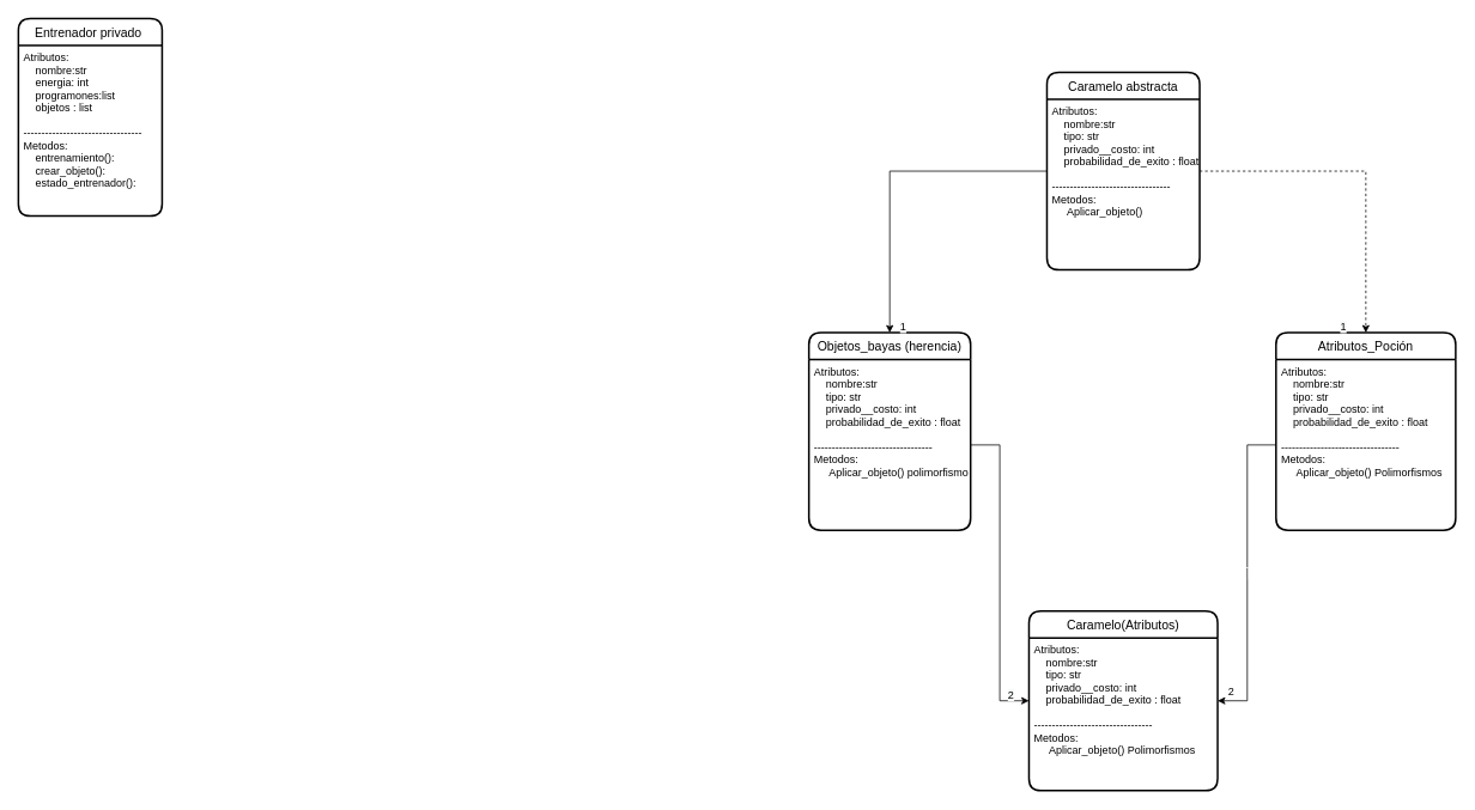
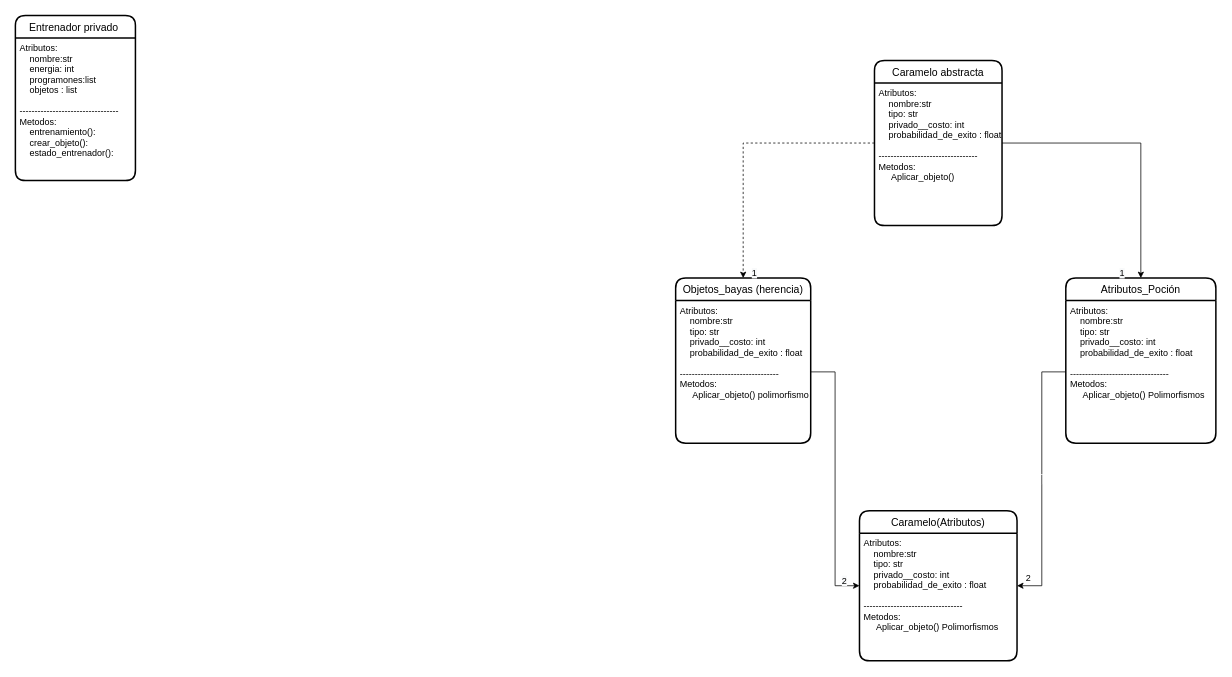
  <mxCell id="0" />
  <mxCell id="1" parent="0" />
  <mxCell id="2" value="Entrenador privado " style="swimlane;childLayout=stackLayout;horizontal=1;startSize=30;horizontalStack=0;rounded=1;fontSize=14;fontStyle=0;strokeWidth=2;resizeParent=0;resizeLast=1;shadow=0;dashed=0;align=center;" vertex="1" parent="1"><mxGeometry x="20" y="20" width="160" height="220" as="geometry" /></mxCell>
  <mxCell id="3" value="Atributos:&#10;    nombre:str&#10;    energia: int&#10;    programones:list&#10;    objetos : list&#10;&#10;---------------------------------&#10;Metodos:&#10;    entrenamiento():&#10;    crear_objeto():&#10;    estado_entrenador():" style="text;strokeColor=none;fillColor=none;spacingLeft=4;spacingRight=4;overflow=hidden;rotatable=0;points=[[0,0.5],[1,0.5]];portConstraint=eastwest;fontSize=12;" vertex="1" parent="2"><mxGeometry y="30" width="160" height="190" as="geometry" /></mxCell>
- <mxCell id="4" value="" style="edgeStyle=orthogonalEdgeStyle;rounded=0;orthogonalLoop=1;jettySize=auto;html=1;" edge="1" parent="1" source="6" target="8"><mxGeometry relative="1" as="geometry" /></mxCell>
- <mxCell id="5" value="" style="edgeStyle=orthogonalEdgeStyle;rounded=0;orthogonalLoop=1;jettySize=auto;html=1;dashed=1;" edge="1" parent="1" source="6" target="10"><mxGeometry relative="1" as="geometry" /></mxCell>
+ <mxCell id="4" value="" style="edgeStyle=orthogonalEdgeStyle;rounded=0;orthogonalLoop=1;jettySize=auto;html=1;dashed=1;" edge="1" parent="1" source="6" target="8"><mxGeometry relative="1" as="geometry" /></mxCell>
+ <mxCell id="5" value="" style="edgeStyle=orthogonalEdgeStyle;rounded=0;orthogonalLoop=1;jettySize=auto;html=1;" edge="1" parent="1" source="6" target="10"><mxGeometry relative="1" as="geometry" /></mxCell>
  <mxCell id="6" value="Caramelo abstracta" style="swimlane;childLayout=stackLayout;horizontal=1;startSize=30;horizontalStack=0;rounded=1;fontSize=14;fontStyle=0;strokeWidth=2;resizeParent=0;resizeLast=1;shadow=0;dashed=0;align=center;" vertex="1" parent="1"><mxGeometry x="1165" y="80" width="170" height="220" as="geometry" /></mxCell>
  <mxCell id="7" value="Atributos:&#10;    nombre:str&#10;    tipo: str&#10;    privado__costo: int&#10;    probabilidad_de_exito : float&#10;&#10;---------------------------------&#10;Metodos:&#10;     Aplicar_objeto()" style="align=left;strokeColor=none;fillColor=none;spacingLeft=4;fontSize=12;verticalAlign=top;resizable=0;rotatable=0;part=1;" vertex="1" parent="6"><mxGeometry y="30" width="170" height="190" as="geometry" /></mxCell>
  <mxCell id="8" value="Objetos_bayas (herencia)" style="swimlane;childLayout=stackLayout;horizontal=1;startSize=30;horizontalStack=0;rounded=1;fontSize=14;fontStyle=0;strokeWidth=2;resizeParent=0;resizeLast=1;shadow=0;dashed=0;align=center;" vertex="1" parent="1"><mxGeometry x="900" y="370" width="180" height="220" as="geometry" /></mxCell>
  <mxCell id="9" value="Atributos:&#10;    nombre:str&#10;    tipo: str&#10;    privado__costo: int&#10;    probabilidad_de_exito : float&#10;&#10;---------------------------------&#10;Metodos:&#10;     Aplicar_objeto() polimorfismo" style="align=left;strokeColor=none;fillColor=none;spacingLeft=4;fontSize=12;verticalAlign=top;resizable=0;rotatable=0;part=1;" vertex="1" parent="8"><mxGeometry y="30" width="180" height="190" as="geometry" /></mxCell>
  <mxCell id="10" value="Atributos_Poción" style="swimlane;childLayout=stackLayout;horizontal=1;startSize=30;horizontalStack=0;rounded=1;fontSize=14;fontStyle=0;strokeWidth=2;resizeParent=0;resizeLast=1;shadow=0;dashed=0;align=center;" vertex="1" parent="1"><mxGeometry x="1420" y="370" width="200" height="220" as="geometry" /></mxCell>
  <mxCell id="11" value="Atributos:&#10;    nombre:str&#10;    tipo: str&#10;    privado__costo: int&#10;    probabilidad_de_exito : float&#10;&#10;---------------------------------&#10;Metodos:&#10;     Aplicar_objeto() Polimorfismos" style="align=left;strokeColor=none;fillColor=none;spacingLeft=4;fontSize=12;verticalAlign=top;resizable=0;rotatable=0;part=1;" vertex="1" parent="10"><mxGeometry y="30" width="200" height="190" as="geometry" /></mxCell>
  <mxCell id="12" value="Caramelo(Atributos)" style="swimlane;childLayout=stackLayout;horizontal=1;startSize=30;horizontalStack=0;rounded=1;fontSize=14;fontStyle=0;strokeWidth=2;resizeParent=0;resizeLast=1;shadow=0;dashed=0;align=center;" vertex="1" parent="1"><mxGeometry x="1145" y="680" width="210" height="200" as="geometry" /></mxCell>
  <mxCell id="13" value="Atributos:&#10;    nombre:str&#10;    tipo: str&#10;    privado__costo: int&#10;    probabilidad_de_exito : float&#10;&#10;---------------------------------&#10;Metodos:&#10;     Aplicar_objeto() Polimorfismos" style="align=left;strokeColor=none;fillColor=none;spacingLeft=4;fontSize=12;verticalAlign=top;resizable=0;rotatable=0;part=1;" vertex="1" parent="12"><mxGeometry y="30" width="210" height="170" as="geometry" /></mxCell>
  <mxCell id="14" value="|" style="edgeStyle=orthogonalEdgeStyle;rounded=0;orthogonalLoop=1;jettySize=auto;html=1;entryX=1;entryY=0.5;entryDx=0;entryDy=0;" edge="1" parent="1" source="11" target="12"><mxGeometry relative="1" as="geometry"><Array as="points"><mxPoint x="1388" y="495" /><mxPoint x="1388" y="780" /></Array></mxGeometry></mxCell>
  <mxCell id="15" style="edgeStyle=orthogonalEdgeStyle;rounded=0;orthogonalLoop=1;jettySize=auto;html=1;entryX=0;entryY=0.5;entryDx=0;entryDy=0;" edge="1" parent="1" source="9" target="12"><mxGeometry relative="1" as="geometry" /></mxCell>
  <mxCell id="16" value="2" style="text;html=1;align=center;verticalAlign=middle;resizable=0;points=[];autosize=1;strokeColor=none;fillColor=none;" vertex="1" parent="1"><mxGeometry x="1355" y="755" width="30" height="30" as="geometry" /></mxCell>
  <mxCell id="17" value="&lt;span style=&quot;color: rgb(0, 0, 0); font-family: Helvetica; font-size: 12px; font-style: normal; font-variant-ligatures: normal; font-variant-caps: normal; font-weight: 400; letter-spacing: normal; orphans: 2; text-align: center; text-indent: 0px; text-transform: none; widows: 2; word-spacing: 0px; -webkit-text-stroke-width: 0px; background-color: rgb(248, 249, 250); text-decoration-thickness: initial; text-decoration-style: initial; text-decoration-color: initial; float: none; display: inline !important;&quot;&gt;2&lt;/span&gt;" style="text;whiteSpace=wrap;html=1;" vertex="1" parent="1"><mxGeometry x="1120" y="760" width="40" height="40" as="geometry" /></mxCell>
  <mxCell id="18" value="&lt;span style=&quot;color: rgb(0, 0, 0); font-family: Helvetica; font-size: 12px; font-style: normal; font-variant-ligatures: normal; font-variant-caps: normal; font-weight: 400; letter-spacing: normal; orphans: 2; text-align: center; text-indent: 0px; text-transform: none; widows: 2; word-spacing: 0px; -webkit-text-stroke-width: 0px; background-color: rgb(248, 249, 250); text-decoration-thickness: initial; text-decoration-style: initial; text-decoration-color: initial; float: none; display: inline !important;&quot;&gt;1&lt;/span&gt;" style="text;whiteSpace=wrap;html=1;" vertex="1" parent="1"><mxGeometry x="1000" y="350" width="40" height="40" as="geometry" /></mxCell>
  <mxCell id="19" value="&lt;span style=&quot;color: rgb(0, 0, 0); font-family: Helvetica; font-size: 12px; font-style: normal; font-variant-ligatures: normal; font-variant-caps: normal; font-weight: 400; letter-spacing: normal; orphans: 2; text-align: center; text-indent: 0px; text-transform: none; widows: 2; word-spacing: 0px; -webkit-text-stroke-width: 0px; background-color: rgb(248, 249, 250); text-decoration-thickness: initial; text-decoration-style: initial; text-decoration-color: initial; float: none; display: inline !important;&quot;&gt;1&lt;/span&gt;" style="text;whiteSpace=wrap;html=1;" vertex="1" parent="1"><mxGeometry x="1490" y="350" width="40" height="40" as="geometry" /></mxCell>
